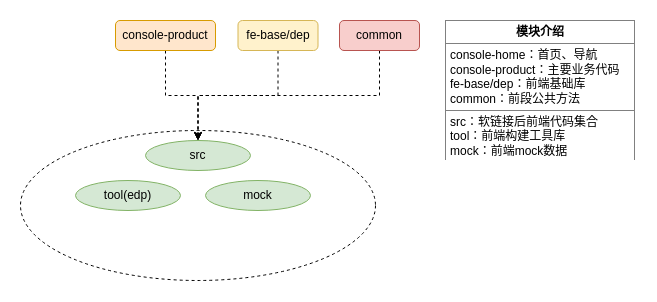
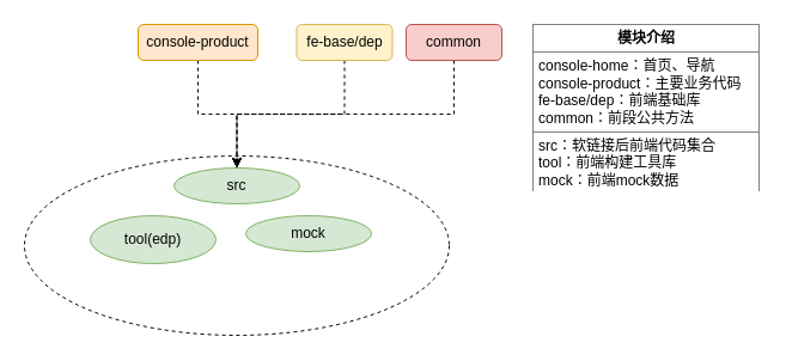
  <mxCell id="0" />
  <mxCell id="1" parent="0" />
  <mxCell id="2" style="edgeStyle=orthogonalEdgeStyle;rounded=0;orthogonalLoop=1;jettySize=auto;html=1;exitX=0.5;exitY=1;exitDx=0;exitDy=0;dashed=1;" edge="1" parent="1" source="3" target="8"><mxGeometry relative="1" as="geometry" /></mxCell>
  <mxCell id="3" value="console-product" style="rounded=1;whiteSpace=wrap;html=1;fillColor=#ffe6cc;strokeColor=#d79b00;" vertex="1" parent="1"><mxGeometry x="115" y="20" width="100" height="30" as="geometry" /></mxCell>
  <mxCell id="4" style="edgeStyle=orthogonalEdgeStyle;rounded=0;orthogonalLoop=1;jettySize=auto;html=1;exitX=0.5;exitY=1;exitDx=0;exitDy=0;entryX=0.5;entryY=0;entryDx=0;entryDy=0;dashed=1;" edge="1" parent="1" source="5" target="8"><mxGeometry relative="1" as="geometry" /></mxCell>
- <mxCell id="5" value="fe-base/dep" style="rounded=1;whiteSpace=wrap;html=1;fillColor=#fff2cc;strokeColor=#d6b656;" vertex="1" parent="1"><mxGeometry x="237.5" y="20" width="80" height="30" as="geometry" /></mxCell>
+ <mxCell id="5" value="fe-base/dep" style="rounded=1;whiteSpace=wrap;html=1;fillColor=#fff2cc;strokeColor=#d6b656;" vertex="1" parent="1"><mxGeometry x="247.5" y="20" width="80" height="30" as="geometry" /></mxCell>
  <mxCell id="6" style="edgeStyle=orthogonalEdgeStyle;rounded=0;orthogonalLoop=1;jettySize=auto;html=1;exitX=0.5;exitY=1;exitDx=0;exitDy=0;entryX=0.5;entryY=0;entryDx=0;entryDy=0;dashed=1;endArrow=open;" edge="1" parent="1" source="7" target="8"><mxGeometry relative="1" as="geometry" /></mxCell>
  <mxCell id="7" value="common" style="rounded=1;whiteSpace=wrap;html=1;fillColor=#f8cecc;strokeColor=#b85450;" vertex="1" parent="1"><mxGeometry x="339" y="20" width="80" height="30" as="geometry" /></mxCell>
  <mxCell id="8" value="src" style="ellipse;whiteSpace=wrap;html=1;fillColor=#d5e8d4;strokeColor=#82b366;" vertex="1" parent="1"><mxGeometry x="145" y="140" width="105" height="30" as="geometry" /></mxCell>
  <mxCell id="9" value="" style="ellipse;whiteSpace=wrap;html=1;fillColor=none;dashed=1;" vertex="1" parent="1"><mxGeometry x="20" y="130" width="355" height="150" as="geometry" /></mxCell>
- <mxCell id="10" value="tool(edp)" style="ellipse;whiteSpace=wrap;html=1;fillColor=#d5e8d4;strokeColor=#82b366;" vertex="1" parent="1"><mxGeometry x="75" y="180" width="105" height="30" as="geometry" /></mxCell>
+ <mxCell id="10" value="tool(edp)" style="ellipse;whiteSpace=wrap;html=1;fillColor=#d5e8d4;strokeColor=#82b366;" vertex="1" parent="1"><mxGeometry x="75" y="180" width="105" height="40" as="geometry" /></mxCell>
  <mxCell id="11" value="mock" style="ellipse;whiteSpace=wrap;html=1;fillColor=#d5e8d4;strokeColor=#82b366;" vertex="1" parent="1"><mxGeometry x="205" y="180" width="105" height="30" as="geometry" /></mxCell>
  <mxCell id="12" value="&lt;table border=&quot;1&quot; width=&quot;100%&quot; cellpadding=&quot;4&quot; style=&quot;width: 100% ; height: 100% ; border-collapse: collapse&quot;&gt;&lt;tbody&gt;&lt;tr&gt;&lt;th align=&quot;center&quot;&gt;模块介绍&lt;/th&gt;&lt;/tr&gt;&lt;tr&gt;&lt;td&gt;console-home：首页、导航&lt;br&gt;console-product：主要业务代码&lt;br&gt;fe-base/dep：前端基础库&lt;br&gt;common：前段公共方法&lt;/td&gt;&lt;/tr&gt;&lt;tr&gt;&lt;td&gt;src：软链接后前端代码集合&lt;br&gt;tool：前端构建工具库&lt;br&gt;mock：前端mock数据&lt;/td&gt;&lt;/tr&gt;&lt;/tbody&gt;&lt;/table&gt;" style="text;html=1;strokeColor=none;fillColor=none;overflow=fill;dashed=1;" vertex="1" parent="1"><mxGeometry x="445" y="20" width="190" height="140" as="geometry" /></mxCell>
